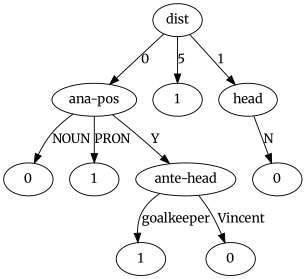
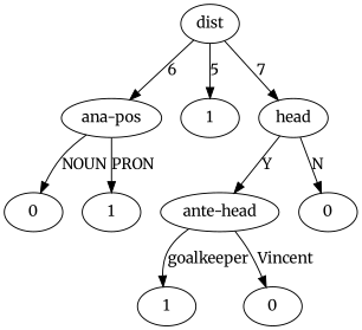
  digraph {
    fontname=Merriweather
    node [fontname=Merriweather]
    edge [fontname=Merriweather]
    n1 [label="ante-head"]
    n2 [label=1]
    n3 [label=0]
    n4 [label="ana-pos"]
    n5 [label=1]
    n6 [label=0]
    n7 [label=1]
    n8 [label=0]
    dist
    n10 [label=head]
    n1 -> n2 [label=goalkeeper]
    n1 -> n3 [label=Vincent]
    n4 -> n5 [label=PRON]
    n4 -> n6 [label=NOUN]
-   dist -> n4 [label=0]
+   dist -> n4 [label=6]
    dist -> n7 [label=5]
-   dist -> n10 [label=1]
-   n4 -> n1 [label=Y]
+   dist -> n10 [label=7]
+   n10 -> n1 [label=Y]
    n10 -> n8 [label=N]
  }
